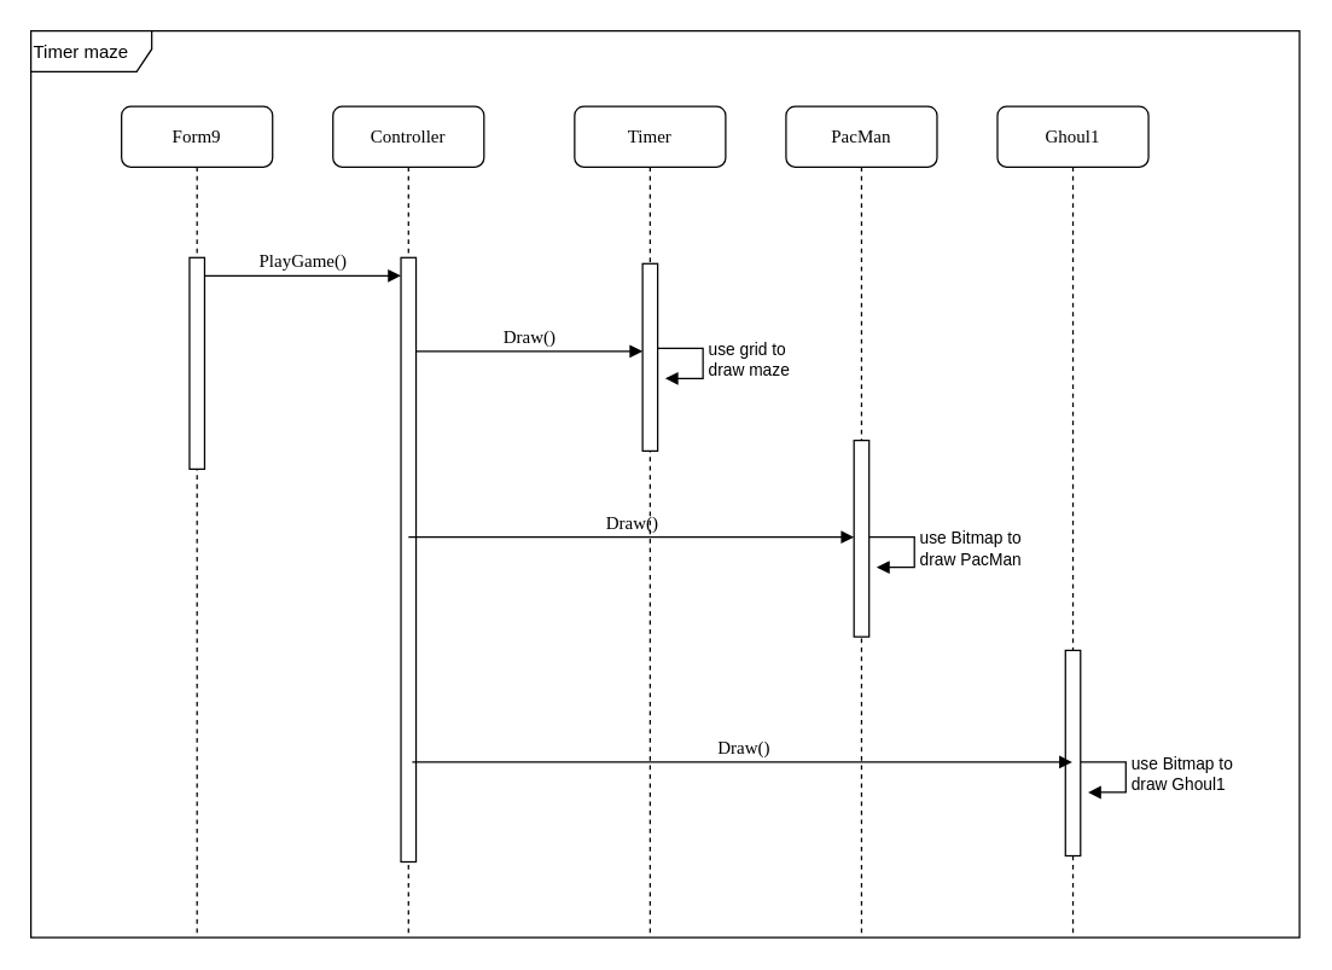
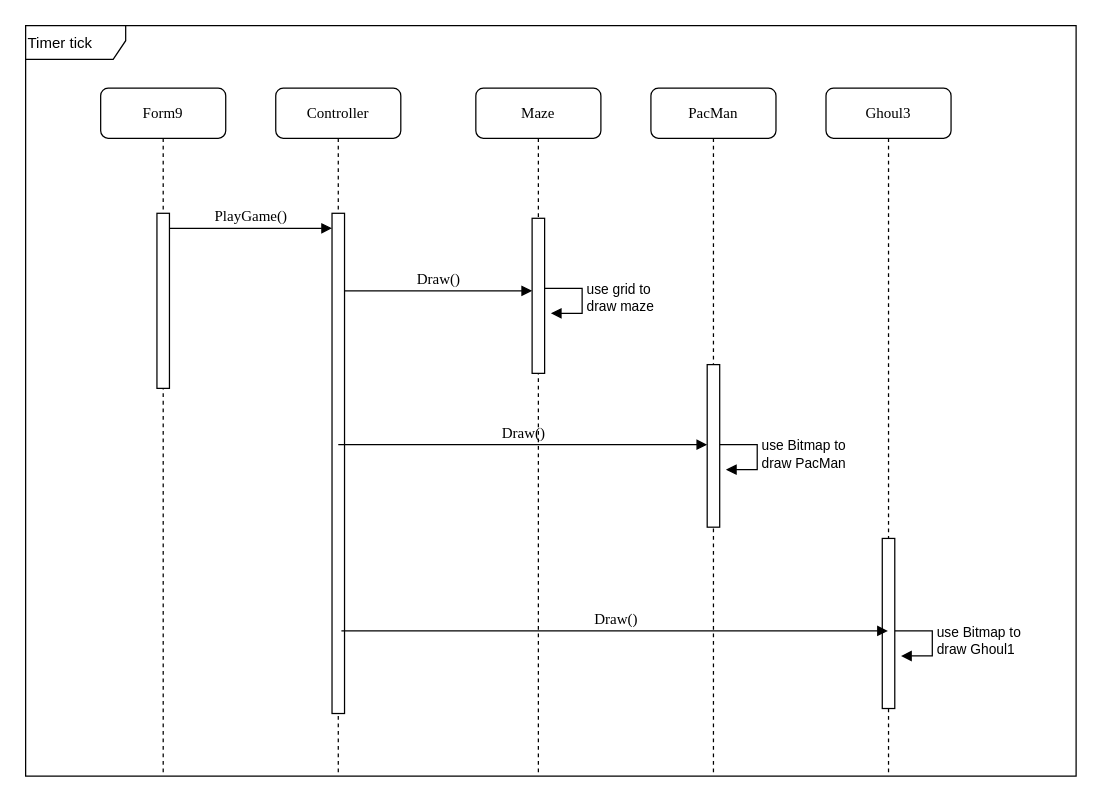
  <mxCell id="0" />
  <mxCell id="1" parent="0" />
- <mxCell id="2" value="Timer maze" style="shape=umlFrame;whiteSpace=wrap;html=1;rounded=1;align=left;width=80;height=27;" vertex="1" parent="1"><mxGeometry x="20" y="20" width="840" height="600" as="geometry" /></mxCell>
+ <mxCell id="2" value="Timer tick" style="shape=umlFrame;whiteSpace=wrap;html=1;rounded=1;align=left;width=80;height=27;" vertex="1" parent="1"><mxGeometry x="20" y="20" width="840" height="600" as="geometry" /></mxCell>
  <mxCell id="3" value="Controller" style="shape=umlLifeline;perimeter=lifelinePerimeter;whiteSpace=wrap;html=1;container=1;collapsible=0;recursiveResize=0;outlineConnect=0;rounded=1;shadow=0;comic=0;labelBackgroundColor=none;strokeWidth=1;fontFamily=Verdana;fontSize=12;align=center;" parent="1" vertex="1"><mxGeometry x="220" y="70" width="100" height="550" as="geometry" /></mxCell>
  <mxCell id="4" value="" style="html=1;points=[];perimeter=orthogonalPerimeter;rounded=0;shadow=0;comic=0;labelBackgroundColor=none;strokeWidth=1;fontFamily=Verdana;fontSize=12;align=center;" parent="3" vertex="1"><mxGeometry x="45" y="100" width="10" height="400" as="geometry" /></mxCell>
- <mxCell id="5" value="Timer" style="shape=umlLifeline;perimeter=lifelinePerimeter;whiteSpace=wrap;html=1;container=1;collapsible=0;recursiveResize=0;outlineConnect=0;rounded=1;shadow=0;comic=0;labelBackgroundColor=none;strokeWidth=1;fontFamily=Verdana;fontSize=12;align=center;" parent="1" vertex="1"><mxGeometry x="380" y="70" width="100" height="550" as="geometry" /></mxCell>
+ <mxCell id="5" value="Maze" style="shape=umlLifeline;perimeter=lifelinePerimeter;whiteSpace=wrap;html=1;container=1;collapsible=0;recursiveResize=0;outlineConnect=0;rounded=1;shadow=0;comic=0;labelBackgroundColor=none;strokeWidth=1;fontFamily=Verdana;fontSize=12;align=center;" parent="1" vertex="1"><mxGeometry x="380" y="70" width="100" height="550" as="geometry" /></mxCell>
  <mxCell id="6" value="" style="html=1;points=[];perimeter=orthogonalPerimeter;rounded=0;shadow=0;comic=0;labelBackgroundColor=none;strokeWidth=1;fontFamily=Verdana;fontSize=12;align=center;" parent="5" vertex="1"><mxGeometry x="45" y="104" width="10" height="124" as="geometry" /></mxCell>
  <mxCell id="7" value="use grid to&lt;br&gt;draw maze" style="edgeStyle=orthogonalEdgeStyle;html=1;align=left;spacingLeft=2;endArrow=block;rounded=0;entryX=1;entryY=0;elbow=vertical;jumpStyle=arc;jumpSize=15;" edge="1" parent="5"><mxGeometry relative="1" as="geometry"><mxPoint x="55" y="160" as="sourcePoint" /><Array as="points"><mxPoint x="85" y="160" /></Array><mxPoint x="60" y="180" as="targetPoint" /></mxGeometry></mxCell>
- <mxCell id="8" value="Ghoul1" style="shape=umlLifeline;perimeter=lifelinePerimeter;whiteSpace=wrap;html=1;container=1;collapsible=0;recursiveResize=0;outlineConnect=0;rounded=1;shadow=0;comic=0;labelBackgroundColor=none;strokeWidth=1;fontFamily=Verdana;fontSize=12;align=center;" parent="1" vertex="1"><mxGeometry x="660" y="70" width="100" height="550" as="geometry" /></mxCell>
+ <mxCell id="8" value="Ghoul3" style="shape=umlLifeline;perimeter=lifelinePerimeter;whiteSpace=wrap;html=1;container=1;collapsible=0;recursiveResize=0;outlineConnect=0;rounded=1;shadow=0;comic=0;labelBackgroundColor=none;strokeWidth=1;fontFamily=Verdana;fontSize=12;align=center;" parent="1" vertex="1"><mxGeometry x="660" y="70" width="100" height="550" as="geometry" /></mxCell>
  <mxCell id="9" value="use Bitmap to&lt;br&gt;draw Ghoul1" style="edgeStyle=orthogonalEdgeStyle;html=1;align=left;spacingLeft=2;endArrow=block;rounded=0;entryX=1;entryY=0;elbow=vertical;jumpStyle=arc;jumpSize=15;" edge="1" parent="8"><mxGeometry relative="1" as="geometry"><mxPoint x="55" y="434.0" as="sourcePoint" /><Array as="points"><mxPoint x="85" y="434" /></Array><mxPoint x="60" y="454.0" as="targetPoint" /></mxGeometry></mxCell>
  <mxCell id="10" value="PacMan" style="shape=umlLifeline;perimeter=lifelinePerimeter;whiteSpace=wrap;html=1;container=1;collapsible=0;recursiveResize=0;outlineConnect=0;rounded=1;shadow=0;comic=0;labelBackgroundColor=none;strokeWidth=1;fontFamily=Verdana;fontSize=12;align=center;" parent="1" vertex="1"><mxGeometry x="520" y="70" width="100" height="550" as="geometry" /></mxCell>
  <mxCell id="11" value="use Bitmap to&lt;br&gt;draw PacMan" style="edgeStyle=orthogonalEdgeStyle;html=1;align=left;spacingLeft=2;endArrow=block;rounded=0;entryX=1;entryY=0;elbow=vertical;jumpStyle=arc;jumpSize=15;" edge="1" parent="10"><mxGeometry relative="1" as="geometry"><mxPoint x="55" y="285" as="sourcePoint" /><Array as="points"><mxPoint x="85" y="285" /></Array><mxPoint x="60" y="305.0" as="targetPoint" /></mxGeometry></mxCell>
  <mxCell id="12" value="Form9" style="shape=umlLifeline;perimeter=lifelinePerimeter;whiteSpace=wrap;html=1;container=1;collapsible=0;recursiveResize=0;outlineConnect=0;rounded=1;shadow=0;comic=0;labelBackgroundColor=none;strokeWidth=1;fontFamily=Verdana;fontSize=12;align=center;" parent="1" vertex="1"><mxGeometry x="80" y="70" width="100" height="550" as="geometry" /></mxCell>
  <mxCell id="13" value="" style="html=1;points=[];perimeter=orthogonalPerimeter;rounded=0;shadow=0;comic=0;labelBackgroundColor=none;strokeWidth=1;fontFamily=Verdana;fontSize=12;align=center;" parent="12" vertex="1"><mxGeometry x="45" y="100" width="10" height="140" as="geometry" /></mxCell>
  <mxCell id="14" value="" style="html=1;points=[];perimeter=orthogonalPerimeter;rounded=0;shadow=0;comic=0;labelBackgroundColor=none;strokeWidth=1;fontFamily=Verdana;fontSize=12;align=center;" parent="1" vertex="1"><mxGeometry x="705" y="430" width="10" height="136" as="geometry" /></mxCell>
  <mxCell id="15" value="PlayGame()" style="html=1;verticalAlign=bottom;endArrow=block;entryX=0;entryY=0;labelBackgroundColor=none;fontFamily=Verdana;fontSize=12;edgeStyle=elbowEdgeStyle;elbow=vertical;" parent="1" edge="1"><mxGeometry relative="1" as="geometry"><mxPoint x="135" y="182" as="sourcePoint" /><mxPoint x="265" y="182" as="targetPoint" /></mxGeometry></mxCell>
  <mxCell id="16" value="Draw()" style="html=1;verticalAlign=bottom;endArrow=block;entryX=0;entryY=0;labelBackgroundColor=none;fontFamily=Verdana;fontSize=12;edgeStyle=elbowEdgeStyle;elbow=vertical;" parent="1" edge="1"><mxGeometry relative="1" as="geometry"><mxPoint x="275" y="232" as="sourcePoint" /><mxPoint x="425" y="232" as="targetPoint" /></mxGeometry></mxCell>
  <mxCell id="17" value="Draw()" style="html=1;verticalAlign=bottom;endArrow=block;labelBackgroundColor=none;fontFamily=Verdana;fontSize=12;edgeStyle=elbowEdgeStyle;elbow=vertical;" parent="1" edge="1"><mxGeometry relative="1" as="geometry"><mxPoint x="272.5" y="504" as="sourcePoint" /><mxPoint x="709.5" y="504" as="targetPoint" /></mxGeometry></mxCell>
  <mxCell id="18" value="" style="html=1;points=[];perimeter=orthogonalPerimeter;rounded=0;shadow=0;comic=0;labelBackgroundColor=none;strokeWidth=1;fontFamily=Verdana;fontSize=12;align=center;" parent="1" vertex="1"><mxGeometry x="565" y="291" width="10" height="130" as="geometry" /></mxCell>
  <mxCell id="19" value="Draw()" style="edgeStyle=orthogonalEdgeStyle;rounded=1;orthogonalLoop=1;jettySize=auto;html=1;fontFamily=Verdana;fontSize=12;verticalAlign=bottom;labelBackgroundColor=none;endArrow=block;" parent="1" edge="1"><mxGeometry relative="1" as="geometry"><mxPoint x="270" y="355" as="sourcePoint" /><mxPoint x="565" y="355" as="targetPoint" /><Array as="points"><mxPoint x="495" y="355" /><mxPoint x="495" y="355" /></Array></mxGeometry></mxCell>
